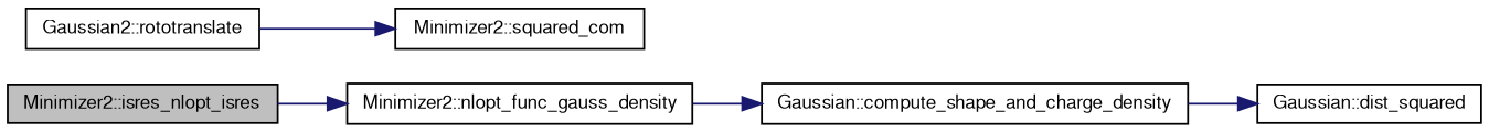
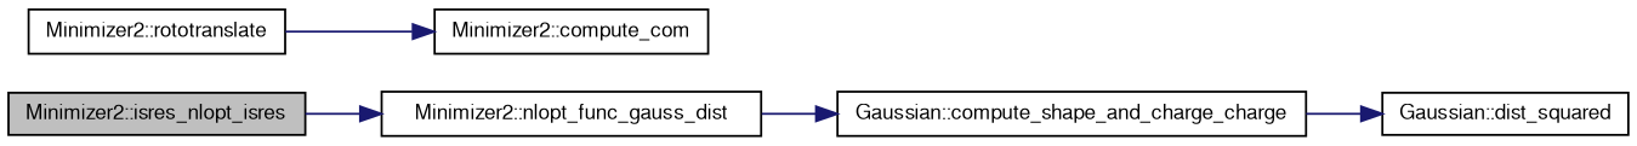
  digraph {
    rankdir=LR
    node [color=black fillcolor=white fontname=FreeSans fontsize=10 shape=record style=filled]
    edge [color=midnightblue fontname=FreeSans fontsize=10 labelfontname=FreeSans labelfontsize=10 style=solid]
    n1 [fillcolor=grey75 fontcolor=black height=0.2 label="Minimizer2::isres_nlopt_isres" width=0.4]
-   n2 [height=0.2 label="Minimizer2::nlopt_func_gauss_density" width=0.4]
-   n3 [height=0.2 label="Gaussian::compute_shape_and_charge_density" width=0.4]
+   n2 [height=0.2 label="Minimizer2::nlopt_func_gauss_dist" width=0.4]
+   n3 [height=0.2 label="Gaussian::compute_shape_and_charge_charge" width=0.4]
    n4 [height=0.2 label="Gaussian::dist_squared" width=0.4]
-   n5 [height=0.2 label="Gaussian2::rototranslate" width=0.4]
-   n6 [height=0.2 label="Minimizer2::squared_com" width=0.4]
+   n5 [height=0.2 label="Minimizer2::rototranslate" width=0.4]
+   n6 [height=0.2 label="Minimizer2::compute_com" width=0.4]
    n1 -> n2
    n2 -> n3
    n3 -> n4
    n5 -> n6
  }
